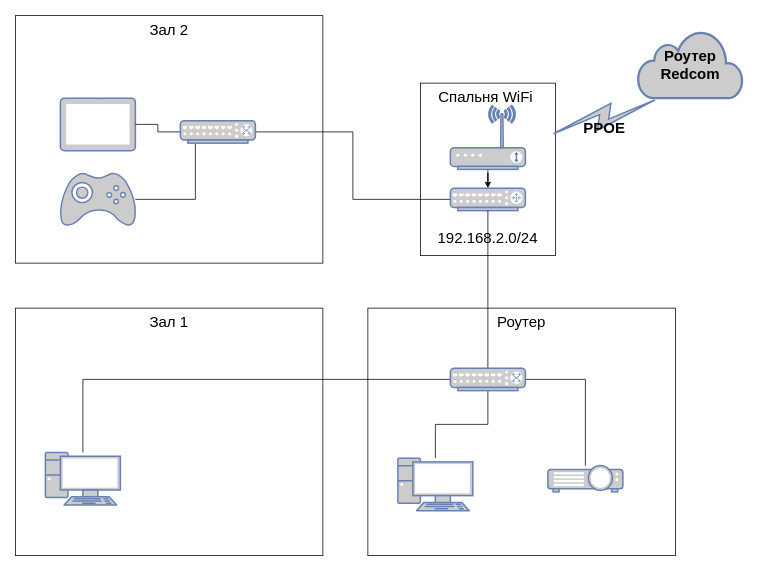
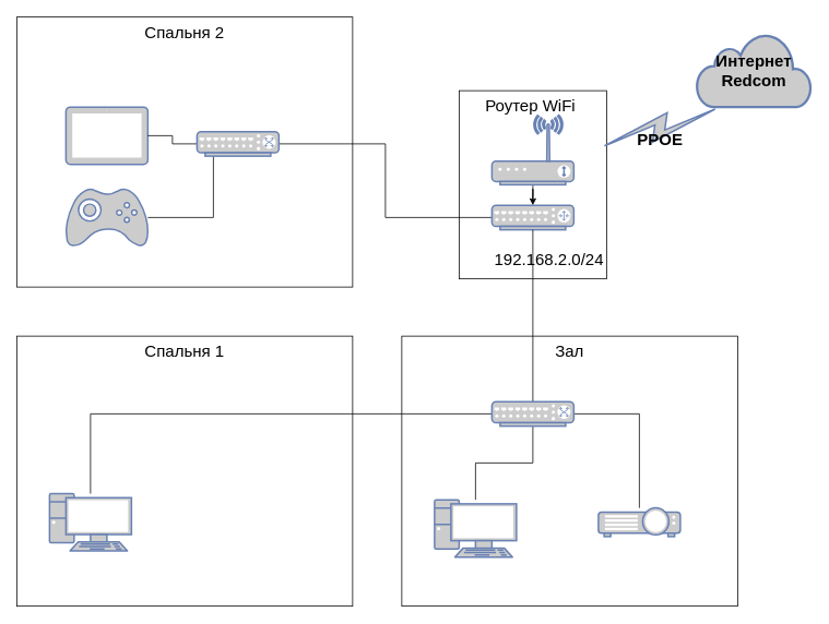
  <mxCell id="0" />
  <mxCell id="1" parent="0" />
- <mxCell id="2" value="Зал 1" style="rounded=0;whiteSpace=wrap;html=1;shadow=0;labelBackgroundColor=none;labelBorderColor=none;sketch=0;fontSize=20;fontColor=default;verticalAlign=top;" vertex="1" parent="1"><mxGeometry x="20" y="410" width="410" height="330" as="geometry" /></mxCell>
- <mxCell id="3" value="Роутер" style="rounded=0;whiteSpace=wrap;html=1;shadow=0;labelBackgroundColor=none;labelBorderColor=none;sketch=0;fontSize=20;fontColor=default;verticalAlign=top;" vertex="1" parent="1"><mxGeometry x="490" y="410" width="410" height="330" as="geometry" /></mxCell>
- <mxCell id="4" value="Зал 2" style="rounded=0;whiteSpace=wrap;html=1;shadow=0;labelBackgroundColor=none;labelBorderColor=none;sketch=0;fontSize=20;fontColor=default;verticalAlign=top;" vertex="1" parent="1"><mxGeometry x="20" y="20" width="410" height="330" as="geometry" /></mxCell>
- <mxCell id="5" value="Спальня WiFi&amp;nbsp;&lt;br&gt;" style="rounded=0;whiteSpace=wrap;html=1;shadow=0;labelBackgroundColor=none;labelBorderColor=none;sketch=0;fontSize=20;fontColor=default;verticalAlign=top;" vertex="1" parent="1"><mxGeometry x="560" y="110" width="180" height="230" as="geometry" /></mxCell>
+ <mxCell id="2" value="Спальня 1" style="rounded=0;whiteSpace=wrap;html=1;shadow=0;labelBackgroundColor=none;labelBorderColor=none;sketch=0;fontSize=20;fontColor=default;verticalAlign=top;" vertex="1" parent="1"><mxGeometry x="20" y="410" width="410" height="330" as="geometry" /></mxCell>
+ <mxCell id="3" value="Зал" style="rounded=0;whiteSpace=wrap;html=1;shadow=0;labelBackgroundColor=none;labelBorderColor=none;sketch=0;fontSize=20;fontColor=default;verticalAlign=top;" vertex="1" parent="1"><mxGeometry x="490" y="410" width="410" height="330" as="geometry" /></mxCell>
+ <mxCell id="4" value="Спальня 2" style="rounded=0;whiteSpace=wrap;html=1;shadow=0;labelBackgroundColor=none;labelBorderColor=none;sketch=0;fontSize=20;fontColor=default;verticalAlign=top;" vertex="1" parent="1"><mxGeometry x="20" y="20" width="410" height="330" as="geometry" /></mxCell>
+ <mxCell id="5" value="Роутер WiFi&amp;nbsp;&lt;br&gt;" style="rounded=0;whiteSpace=wrap;html=1;shadow=0;labelBackgroundColor=none;labelBorderColor=none;sketch=0;fontSize=20;fontColor=default;verticalAlign=top;" vertex="1" parent="1"><mxGeometry x="560" y="110" width="180" height="230" as="geometry" /></mxCell>
  <mxCell id="6" value="" style="fontColor=#0066CC;verticalAlign=top;verticalLabelPosition=bottom;labelPosition=center;align=center;html=1;outlineConnect=0;fillColor=#CCCCCC;strokeColor=#6881B3;gradientColor=none;gradientDirection=north;strokeWidth=2;shape=mxgraph.networks.pc;" vertex="1" parent="1"><mxGeometry x="530" y="610" width="100" height="70" as="geometry" /></mxCell>
  <mxCell id="7" style="edgeStyle=orthogonalEdgeStyle;rounded=0;orthogonalLoop=1;jettySize=auto;html=1;entryX=1;entryY=0.5;entryDx=0;entryDy=0;entryPerimeter=0;strokeColor=default;fontSize=20;fontColor=default;startArrow=none;startFill=0;endArrow=none;endFill=0;" edge="1" parent="1" source="8" target="25"><mxGeometry relative="1" as="geometry" /></mxCell>
  <mxCell id="8" value="" style="fontColor=#0066CC;verticalAlign=top;verticalLabelPosition=bottom;labelPosition=center;align=center;html=1;outlineConnect=0;fillColor=#CCCCCC;strokeColor=#6881B3;gradientColor=none;gradientDirection=north;strokeWidth=2;shape=mxgraph.networks.router;" vertex="1" parent="1"><mxGeometry x="600" y="250" width="100" height="30" as="geometry" /></mxCell>
  <mxCell id="9" style="rounded=0;orthogonalLoop=1;jettySize=auto;html=1;fontSize=20;fontColor=default;strokeColor=default;edgeStyle=orthogonalEdgeStyle;startArrow=none;startFill=0;endArrow=none;endFill=0;" edge="1" parent="1" source="13" target="8"><mxGeometry relative="1" as="geometry" /></mxCell>
  <mxCell id="10" style="edgeStyle=orthogonalEdgeStyle;rounded=0;orthogonalLoop=1;jettySize=auto;html=1;strokeColor=default;fontSize=20;fontColor=default;startArrow=none;startFill=0;endArrow=none;endFill=0;" edge="1" parent="1" source="13" target="14"><mxGeometry relative="1" as="geometry" /></mxCell>
  <mxCell id="11" style="edgeStyle=orthogonalEdgeStyle;rounded=0;orthogonalLoop=1;jettySize=auto;html=1;strokeColor=default;fontSize=20;fontColor=default;startArrow=none;startFill=0;endArrow=none;endFill=0;" edge="1" parent="1" source="13" target="6"><mxGeometry relative="1" as="geometry" /></mxCell>
  <mxCell id="12" style="edgeStyle=orthogonalEdgeStyle;rounded=0;orthogonalLoop=1;jettySize=auto;html=1;strokeColor=default;fontSize=20;fontColor=default;startArrow=none;startFill=0;endArrow=none;endFill=0;" edge="1" parent="1" source="13" target="22"><mxGeometry relative="1" as="geometry" /></mxCell>
  <mxCell id="13" value="" style="fontColor=#0066CC;verticalAlign=top;verticalLabelPosition=bottom;labelPosition=center;align=center;html=1;outlineConnect=0;fillColor=#CCCCCC;strokeColor=#6881B3;gradientColor=none;gradientDirection=north;strokeWidth=2;shape=mxgraph.networks.switch;" vertex="1" parent="1"><mxGeometry x="600" y="490" width="100" height="30" as="geometry" /></mxCell>
  <mxCell id="14" value="" style="fontColor=#0066CC;verticalAlign=top;verticalLabelPosition=bottom;labelPosition=center;align=center;html=1;outlineConnect=0;fillColor=#CCCCCC;strokeColor=#6881B3;gradientColor=none;gradientDirection=north;strokeWidth=2;shape=mxgraph.networks.video_projector;" vertex="1" parent="1"><mxGeometry x="730" y="620" width="100" height="35" as="geometry" /></mxCell>
- <mxCell id="15" value="&lt;b&gt;&lt;font style=&quot;font-size: 20px;&quot;&gt;Роутер Redcom&lt;/font&gt;&lt;/b&gt;" style="html=1;outlineConnect=0;fillColor=#CCCCCC;strokeColor=#6881B3;gradientColor=none;gradientDirection=north;strokeWidth=2;shape=mxgraph.networks.cloud;fontColor=default;shadow=0;sketch=0;whiteSpace=wrap;labelBackgroundColor=none;labelBorderColor=none;" vertex="1" parent="1"><mxGeometry x="850" y="40" width="140" height="90" as="geometry" /></mxCell>
+ <mxCell id="15" value="&lt;b&gt;&lt;font style=&quot;font-size: 20px;&quot;&gt;Интернет Redcom&lt;/font&gt;&lt;/b&gt;" style="html=1;outlineConnect=0;fillColor=#CCCCCC;strokeColor=#6881B3;gradientColor=none;gradientDirection=north;strokeWidth=2;shape=mxgraph.networks.cloud;fontColor=default;shadow=0;sketch=0;whiteSpace=wrap;labelBackgroundColor=none;labelBorderColor=none;" vertex="1" parent="1"><mxGeometry x="850" y="40" width="140" height="90" as="geometry" /></mxCell>
  <mxCell id="16" value="" style="html=1;outlineConnect=0;fillColor=#CCCCCC;strokeColor=#6881B3;gradientColor=none;gradientDirection=north;strokeWidth=2;shape=mxgraph.networks.comm_link_edge;html=1;rounded=0;" edge="1" parent="1"><mxGeometry width="100" height="100" relative="1" as="geometry"><mxPoint x="730" y="180" as="sourcePoint" /><mxPoint x="880" y="130" as="targetPoint" /></mxGeometry></mxCell>
  <mxCell id="17" value="PPOE" style="edgeLabel;html=1;align=center;verticalAlign=middle;resizable=0;points=[];fontSize=20;fontColor=default;labelBackgroundColor=none;fontStyle=1" vertex="1" connectable="0" parent="16"><mxGeometry x="-0.061" y="-13" relative="1" as="geometry"><mxPoint as="offset" /></mxGeometry></mxCell>
  <mxCell id="18" style="edgeStyle=orthogonalEdgeStyle;rounded=0;orthogonalLoop=1;jettySize=auto;html=1;fontSize=20;fontColor=default;" edge="1" parent="1" source="19" target="8"><mxGeometry relative="1" as="geometry" /></mxCell>
  <mxCell id="19" value="" style="fontColor=#0066CC;verticalAlign=top;verticalLabelPosition=bottom;labelPosition=center;align=center;html=1;outlineConnect=0;fillColor=#CCCCCC;strokeColor=#6881B3;gradientColor=none;gradientDirection=north;strokeWidth=2;shape=mxgraph.networks.wireless_modem;" vertex="1" parent="1"><mxGeometry x="600" y="140" width="100" height="85" as="geometry" /></mxCell>
  <mxCell id="20" value="" style="fontColor=#0066CC;verticalAlign=top;verticalLabelPosition=bottom;labelPosition=center;align=center;html=1;outlineConnect=0;fillColor=#CCCCCC;strokeColor=#6881B3;gradientColor=none;gradientDirection=north;strokeWidth=2;shape=mxgraph.networks.gamepad;" vertex="1" parent="1"><mxGeometry x="80" y="230" width="100" height="70" as="geometry" /></mxCell>
  <mxCell id="21" value="" style="fontColor=#0066CC;verticalAlign=top;verticalLabelPosition=bottom;labelPosition=center;align=center;html=1;outlineConnect=0;fillColor=#CCCCCC;strokeColor=#6881B3;gradientColor=none;gradientDirection=north;strokeWidth=2;shape=mxgraph.networks.tablet;shadow=0;labelBackgroundColor=none;labelBorderColor=none;sketch=0;fontSize=20;" vertex="1" parent="1"><mxGeometry x="80" y="130" width="100" height="70" as="geometry" /></mxCell>
  <mxCell id="22" value="" style="fontColor=#0066CC;verticalAlign=top;verticalLabelPosition=bottom;labelPosition=center;align=center;html=1;outlineConnect=0;fillColor=#CCCCCC;strokeColor=#6881B3;gradientColor=none;gradientDirection=north;strokeWidth=2;shape=mxgraph.networks.pc;" vertex="1" parent="1"><mxGeometry x="60" y="602.5" width="100" height="70" as="geometry" /></mxCell>
  <mxCell id="23" style="edgeStyle=orthogonalEdgeStyle;rounded=0;orthogonalLoop=1;jettySize=auto;html=1;strokeColor=default;fontSize=20;fontColor=default;startArrow=none;startFill=0;endArrow=none;endFill=0;" edge="1" parent="1" source="25" target="20"><mxGeometry relative="1" as="geometry"><Array as="points"><mxPoint x="260" y="265" /></Array></mxGeometry></mxCell>
  <mxCell id="24" style="edgeStyle=orthogonalEdgeStyle;rounded=0;orthogonalLoop=1;jettySize=auto;html=1;strokeColor=default;fontSize=20;fontColor=default;startArrow=none;startFill=0;endArrow=none;endFill=0;" edge="1" parent="1" source="25" target="21"><mxGeometry relative="1" as="geometry" /></mxCell>
  <mxCell id="25" value="" style="fontColor=#0066CC;verticalAlign=top;verticalLabelPosition=bottom;labelPosition=center;align=center;html=1;outlineConnect=0;fillColor=#CCCCCC;strokeColor=#6881B3;gradientColor=none;gradientDirection=north;strokeWidth=2;shape=mxgraph.networks.switch;" vertex="1" parent="1"><mxGeometry x="240" y="160" width="100" height="30" as="geometry" /></mxCell>
- <mxCell id="26" value="192.168.2.0/24" style="text;html=1;strokeColor=none;fillColor=none;align=center;verticalAlign=middle;whiteSpace=wrap;rounded=0;shadow=0;labelBackgroundColor=none;labelBorderColor=none;sketch=0;fontSize=20;fontColor=default;" vertex="1" parent="1"><mxGeometry x="620" y="300" width="60" height="30" as="geometry" /></mxCell>
+ <mxCell id="26" value="192.168.2.0/24" style="text;html=1;strokeColor=none;fillColor=none;align=center;verticalAlign=middle;whiteSpace=wrap;rounded=0;shadow=0;labelBackgroundColor=none;labelBorderColor=none;sketch=0;fontSize=20;fontColor=default;" vertex="1" parent="1"><mxGeometry x="640" y="300" width="60" height="30" as="geometry" /></mxCell>
